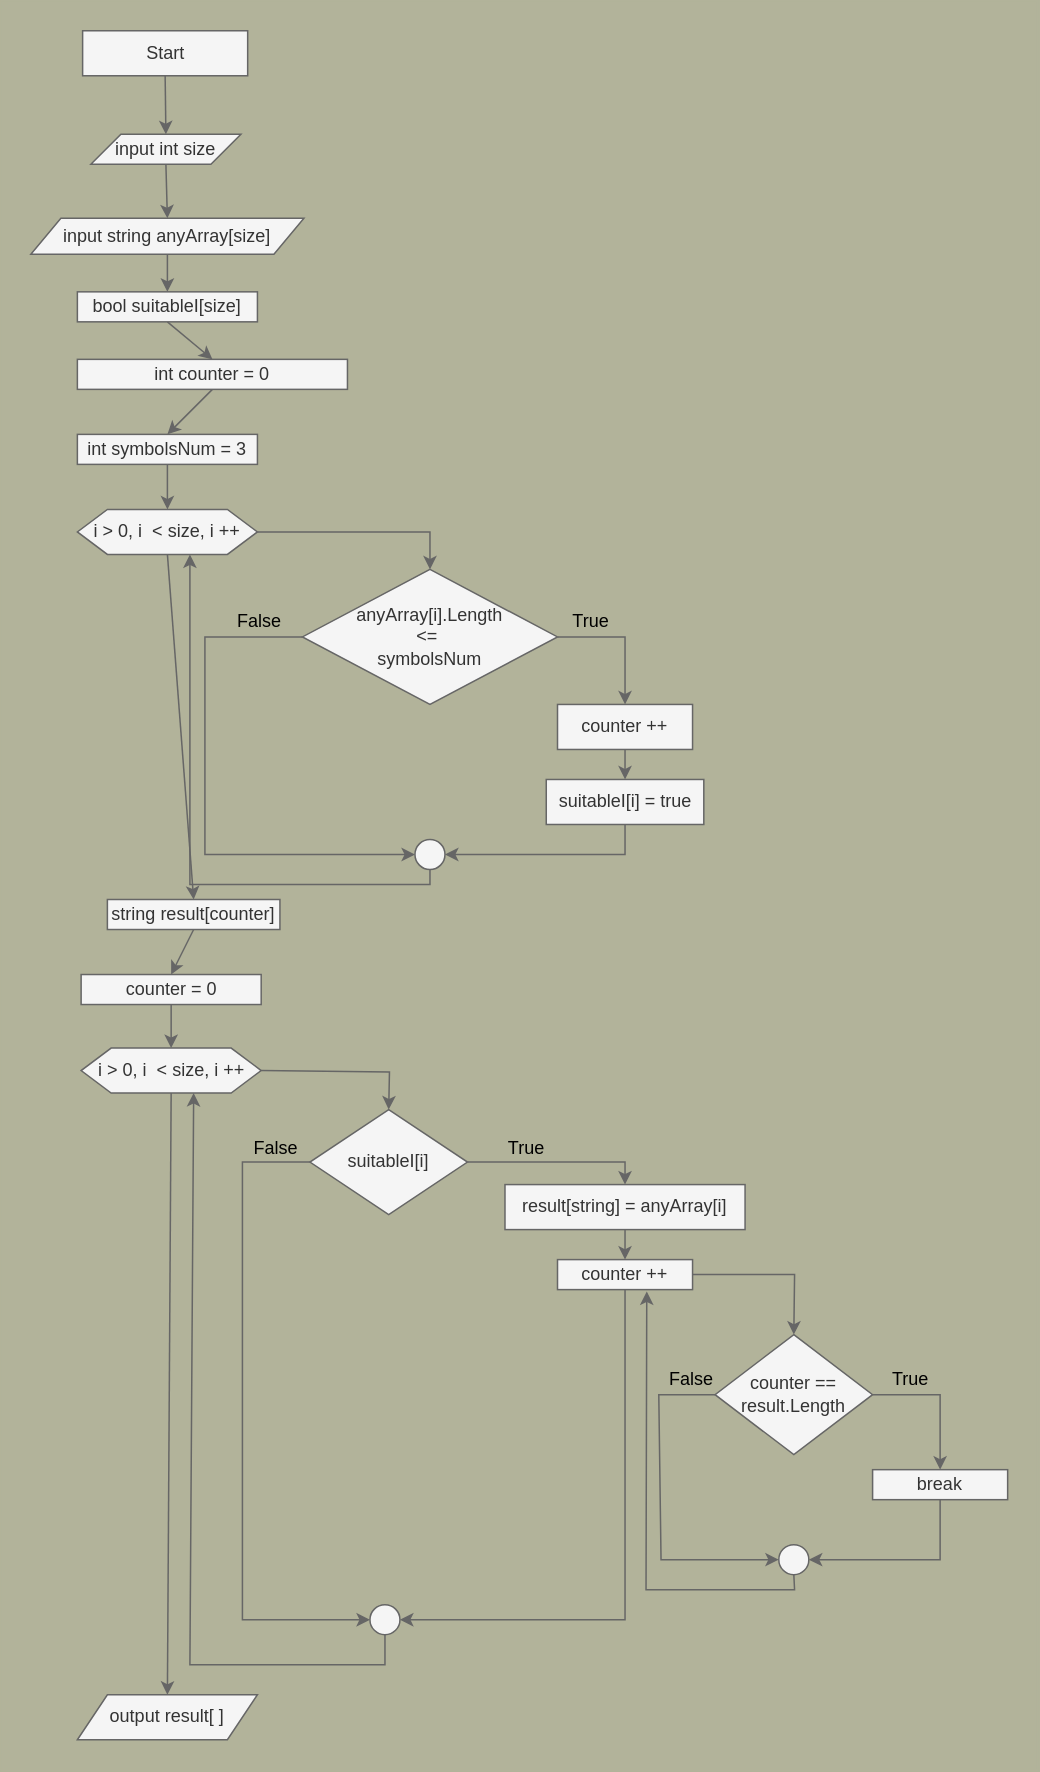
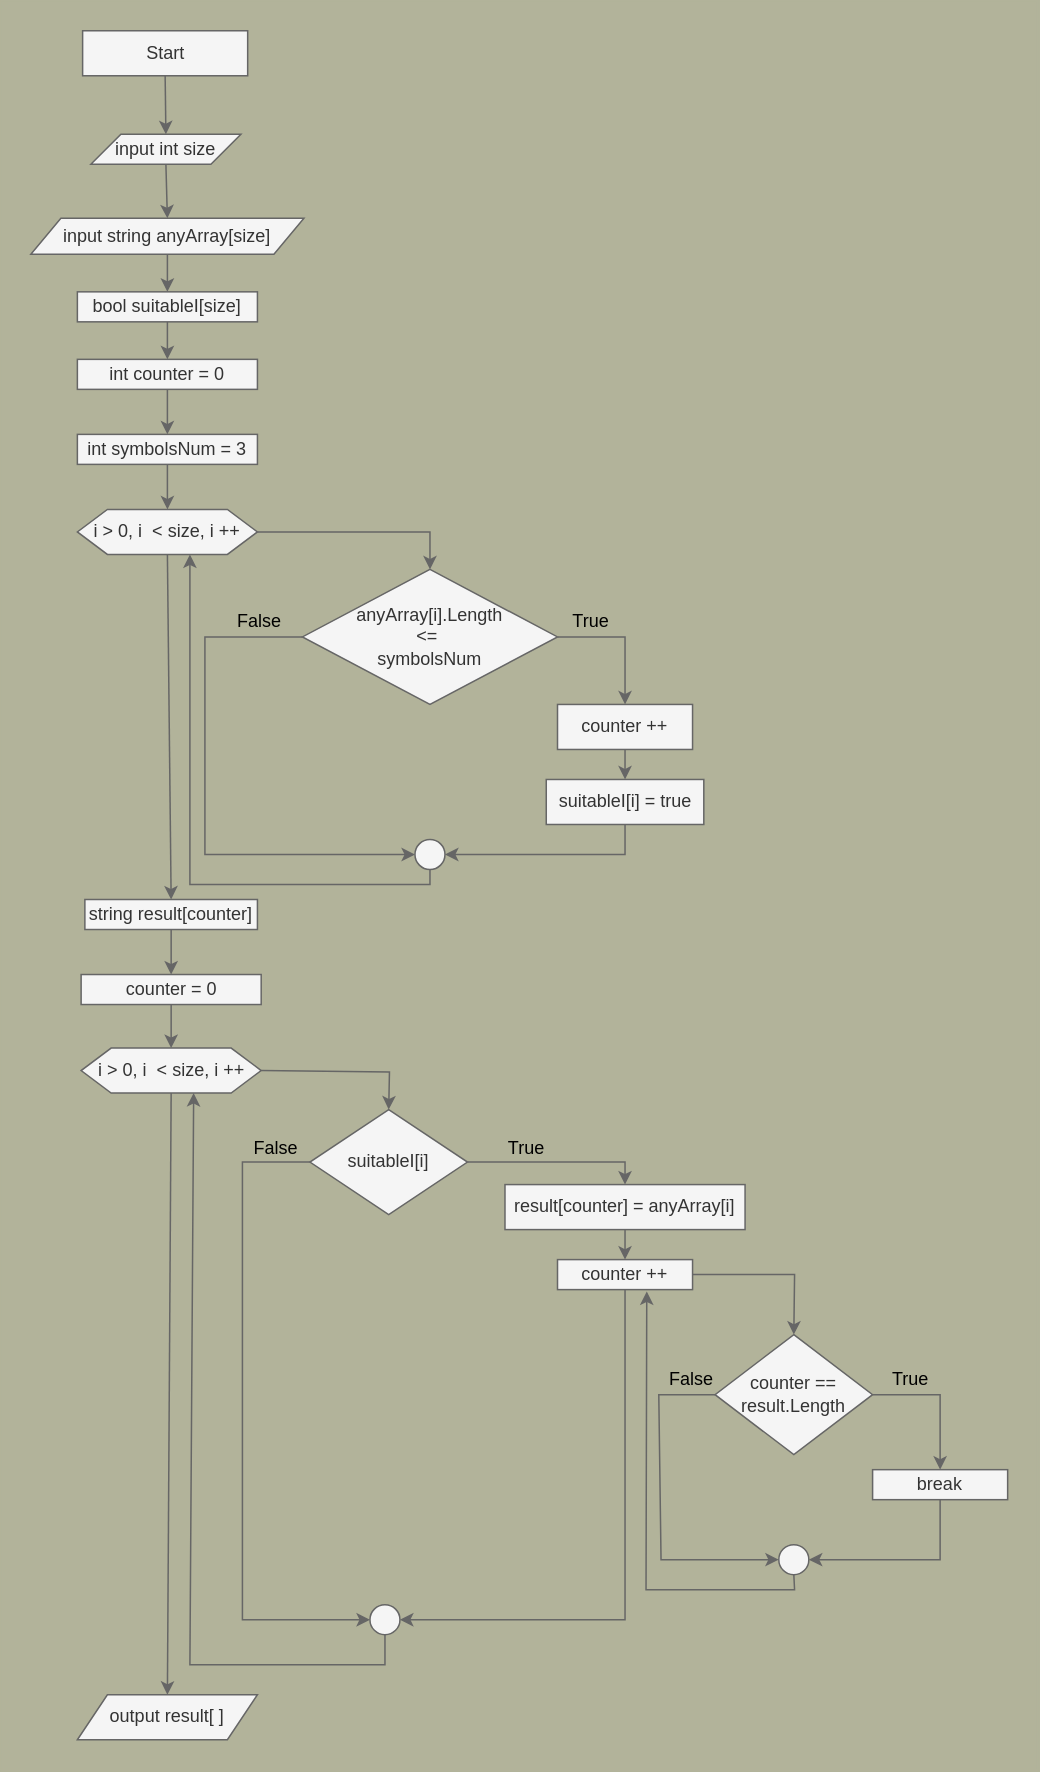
  <mxCell id="0" />
  <mxCell id="1" parent="0" />
  <mxCell id="2" style="edgeStyle=none;html=1;exitX=0.5;exitY=1;exitDx=0;exitDy=0;entryX=0.5;entryY=0;entryDx=0;entryDy=0;rounded=0;fillColor=#f5f5f5;strokeColor=#666666;" edge="1" parent="1" source="3" target="5"><mxGeometry relative="1" as="geometry" /></mxCell>
  <mxCell id="3" value="Start&lt;br&gt;" style="rounded=0;whiteSpace=wrap;html=1;fillColor=#f5f5f5;strokeColor=#666666;fontColor=#333333;" vertex="1" parent="1"><mxGeometry x="54.5" y="20" width="110" height="30" as="geometry" /></mxCell>
  <mxCell id="4" style="edgeStyle=none;html=1;exitX=0.5;exitY=1;exitDx=0;exitDy=0;entryX=0.5;entryY=0;entryDx=0;entryDy=0;strokeColor=#666666;" edge="1" parent="1" source="5" target="57"><mxGeometry relative="1" as="geometry" /></mxCell>
  <mxCell id="5" value="input int size" style="shape=parallelogram;perimeter=parallelogramPerimeter;whiteSpace=wrap;html=1;fixedSize=1;rounded=0;fillColor=#f5f5f5;strokeColor=#666666;fontColor=#333333;" vertex="1" parent="1"><mxGeometry x="60" y="89" width="100" height="20" as="geometry" /></mxCell>
  <mxCell id="6" style="edgeStyle=none;html=1;exitX=0.5;exitY=1;exitDx=0;exitDy=0;entryX=0.5;entryY=0;entryDx=0;entryDy=0;rounded=0;fillColor=#f5f5f5;strokeColor=#666666;" edge="1" parent="1" source="7" target="9"><mxGeometry relative="1" as="geometry" /></mxCell>
  <mxCell id="7" value="bool suitableI[size]" style="rounded=0;whiteSpace=wrap;html=1;fillColor=#f5f5f5;strokeColor=#666666;fontColor=#333333;" vertex="1" parent="1"><mxGeometry x="51" y="194" width="120" height="20" as="geometry" /></mxCell>
  <mxCell id="8" style="edgeStyle=none;html=1;exitX=0.5;exitY=1;exitDx=0;exitDy=0;entryX=0.5;entryY=0;entryDx=0;entryDy=0;rounded=0;fillColor=#f5f5f5;strokeColor=#666666;" edge="1" parent="1" source="9" target="11"><mxGeometry relative="1" as="geometry" /></mxCell>
- <mxCell id="9" value="int counter = 0" style="rounded=0;whiteSpace=wrap;html=1;fillColor=#f5f5f5;strokeColor=#666666;fontColor=#333333;" vertex="1" parent="1"><mxGeometry x="51" y="239" width="180" height="20" as="geometry" /></mxCell>
+ <mxCell id="9" value="int counter = 0" style="rounded=0;whiteSpace=wrap;html=1;fillColor=#f5f5f5;strokeColor=#666666;fontColor=#333333;" vertex="1" parent="1"><mxGeometry x="51" y="239" width="120" height="20" as="geometry" /></mxCell>
  <mxCell id="10" style="edgeStyle=none;html=1;exitX=0.5;exitY=1;exitDx=0;exitDy=0;entryX=0.5;entryY=0;entryDx=0;entryDy=0;rounded=0;fillColor=#f5f5f5;strokeColor=#666666;" edge="1" parent="1" source="11" target="14"><mxGeometry relative="1" as="geometry" /></mxCell>
  <mxCell id="11" value="int symbolsNum = 3" style="rounded=0;whiteSpace=wrap;html=1;fillColor=#f5f5f5;strokeColor=#666666;fontColor=#333333;" vertex="1" parent="1"><mxGeometry x="51" y="289" width="120" height="20" as="geometry" /></mxCell>
  <mxCell id="12" style="edgeStyle=none;html=1;exitX=1;exitY=0.5;exitDx=0;exitDy=0;entryX=0.5;entryY=0;entryDx=0;entryDy=0;rounded=0;fillColor=#f5f5f5;strokeColor=#666666;" edge="1" parent="1" source="14" target="16"><mxGeometry relative="1" as="geometry"><Array as="points"><mxPoint x="286" y="354" /></Array></mxGeometry></mxCell>
  <mxCell id="13" style="edgeStyle=none;html=1;exitX=0.5;exitY=1;exitDx=0;exitDy=0;entryX=0.5;entryY=0;entryDx=0;entryDy=0;rounded=0;fillColor=#f5f5f5;strokeColor=#666666;" edge="1" parent="1" source="14" target="26"><mxGeometry relative="1" as="geometry" /></mxCell>
  <mxCell id="14" value="i &amp;gt; 0, i&amp;nbsp; &amp;lt; size, i ++" style="shape=hexagon;perimeter=hexagonPerimeter2;whiteSpace=wrap;html=1;fixedSize=1;rounded=0;fillColor=#f5f5f5;strokeColor=#666666;fontColor=#333333;" vertex="1" parent="1"><mxGeometry x="51" y="339" width="120" height="30" as="geometry" /></mxCell>
  <mxCell id="15" style="edgeStyle=none;html=1;exitX=1;exitY=0.5;exitDx=0;exitDy=0;entryX=0.5;entryY=0;entryDx=0;entryDy=0;rounded=0;fillColor=#f5f5f5;strokeColor=#666666;" edge="1" parent="1" source="16"><mxGeometry relative="1" as="geometry"><mxPoint x="416" y="469" as="targetPoint" /><Array as="points"><mxPoint x="416" y="424" /></Array></mxGeometry></mxCell>
  <mxCell id="16" value="anyArray[i].Length&lt;br&gt;&amp;lt;=&amp;nbsp;&lt;br&gt;symbolsNum" style="rhombus;whiteSpace=wrap;html=1;rounded=0;fillColor=#f5f5f5;strokeColor=#666666;fontColor=#333333;" vertex="1" parent="1"><mxGeometry x="201" y="379" width="170" height="90" as="geometry" /></mxCell>
  <mxCell id="17" style="edgeStyle=none;html=1;exitX=0.5;exitY=1;exitDx=0;exitDy=0;entryX=0.5;entryY=0;entryDx=0;entryDy=0;rounded=0;fillColor=#f5f5f5;strokeColor=#666666;" edge="1" parent="1"><mxGeometry relative="1" as="geometry"><mxPoint x="416" y="479" as="sourcePoint" /><mxPoint x="416" y="499" as="targetPoint" /></mxGeometry></mxCell>
  <mxCell id="18" style="edgeStyle=none;html=1;exitX=0.5;exitY=1;exitDx=0;exitDy=0;entryX=0.5;entryY=0;entryDx=0;entryDy=0;strokeColor=#666666;" edge="1" parent="1" source="19" target="20"><mxGeometry relative="1" as="geometry" /></mxCell>
  <mxCell id="19" value="counter ++" style="rounded=0;whiteSpace=wrap;html=1;fillColor=#f5f5f5;strokeColor=#666666;fontColor=#333333;" vertex="1" parent="1"><mxGeometry x="371" y="469" width="90" height="30" as="geometry" /></mxCell>
  <mxCell id="20" value="suitableI[i] = true" style="rounded=0;whiteSpace=wrap;html=1;fillColor=#f5f5f5;strokeColor=#666666;fontColor=#333333;" vertex="1" parent="1"><mxGeometry x="363.5" y="519" width="105" height="30" as="geometry" /></mxCell>
  <mxCell id="21" style="edgeStyle=none;html=1;exitX=0.5;exitY=1;exitDx=0;exitDy=0;entryX=0.625;entryY=1;entryDx=0;entryDy=0;rounded=0;fillColor=#f5f5f5;strokeColor=#666666;" edge="1" parent="1" source="22" target="14"><mxGeometry relative="1" as="geometry"><Array as="points"><mxPoint x="286" y="589" /><mxPoint x="126" y="589" /></Array></mxGeometry></mxCell>
  <mxCell id="22" value="" style="ellipse;whiteSpace=wrap;html=1;aspect=fixed;rounded=0;fillColor=#f5f5f5;strokeColor=#666666;fontColor=#333333;" vertex="1" parent="1"><mxGeometry x="276" y="559" width="20" height="20" as="geometry" /></mxCell>
  <mxCell id="23" style="edgeStyle=none;html=1;exitX=0.5;exitY=1;exitDx=0;exitDy=0;entryX=1;entryY=0.5;entryDx=0;entryDy=0;rounded=0;fillColor=#f5f5f5;strokeColor=#666666;" edge="1" parent="1" target="22"><mxGeometry relative="1" as="geometry"><mxPoint x="416" y="549" as="sourcePoint" /><mxPoint x="296" y="589" as="targetPoint" /><Array as="points"><mxPoint x="416" y="569" /></Array></mxGeometry></mxCell>
  <mxCell id="24" style="edgeStyle=none;html=1;exitX=0;exitY=0.5;exitDx=0;exitDy=0;rounded=0;fillColor=#f5f5f5;strokeColor=#666666;" edge="1" parent="1" source="16" target="22"><mxGeometry relative="1" as="geometry"><mxPoint x="201" y="424" as="sourcePoint" /><mxPoint x="276.938" y="584.771" as="targetPoint" /><Array as="points"><mxPoint x="136" y="424" /><mxPoint x="136" y="519" /><mxPoint x="136" y="569" /></Array></mxGeometry></mxCell>
  <mxCell id="25" style="edgeStyle=none;html=1;exitX=0.5;exitY=1;exitDx=0;exitDy=0;entryX=0.5;entryY=0;entryDx=0;entryDy=0;rounded=0;fillColor=#f5f5f5;strokeColor=#666666;" edge="1" parent="1" source="26" target="28"><mxGeometry relative="1" as="geometry" /></mxCell>
- <mxCell id="26" value="string result[counter]" style="rounded=0;whiteSpace=wrap;html=1;fillColor=#f5f5f5;strokeColor=#666666;fontColor=#333333;" vertex="1" parent="1"><mxGeometry x="71" y="599" width="115" height="20" as="geometry" /></mxCell>
+ <mxCell id="26" value="string result[counter]" style="rounded=0;whiteSpace=wrap;html=1;fillColor=#f5f5f5;strokeColor=#666666;fontColor=#333333;" vertex="1" parent="1"><mxGeometry x="56" y="599" width="115" height="20" as="geometry" /></mxCell>
  <mxCell id="27" style="edgeStyle=none;html=1;exitX=0.5;exitY=1;exitDx=0;exitDy=0;rounded=0;fillColor=#f5f5f5;strokeColor=#666666;" edge="1" parent="1" source="28" target="31"><mxGeometry relative="1" as="geometry" /></mxCell>
  <mxCell id="28" value="counter = 0" style="rounded=0;whiteSpace=wrap;html=1;fillColor=#f5f5f5;strokeColor=#666666;fontColor=#333333;" vertex="1" parent="1"><mxGeometry x="53.5" y="649" width="120" height="20" as="geometry" /></mxCell>
  <mxCell id="29" style="edgeStyle=none;html=1;exitX=1;exitY=0.5;exitDx=0;exitDy=0;entryX=0.5;entryY=0;entryDx=0;entryDy=0;rounded=0;fillColor=#f5f5f5;strokeColor=#666666;" edge="1" parent="1" source="31" target="33"><mxGeometry relative="1" as="geometry"><Array as="points"><mxPoint x="259" y="714" /></Array></mxGeometry></mxCell>
  <mxCell id="30" style="edgeStyle=none;html=1;exitX=0.5;exitY=1;exitDx=0;exitDy=0;entryX=0.5;entryY=0;entryDx=0;entryDy=0;rounded=0;fillColor=#f5f5f5;strokeColor=#666666;" edge="1" parent="1" source="31" target="49"><mxGeometry relative="1" as="geometry" /></mxCell>
  <mxCell id="31" value="i &amp;gt; 0, i&amp;nbsp; &amp;lt; size, i ++" style="shape=hexagon;perimeter=hexagonPerimeter2;whiteSpace=wrap;html=1;fixedSize=1;rounded=0;fillColor=#f5f5f5;strokeColor=#666666;fontColor=#333333;" vertex="1" parent="1"><mxGeometry x="53.5" y="698" width="120" height="30" as="geometry" /></mxCell>
  <mxCell id="32" style="edgeStyle=none;html=1;exitX=1;exitY=0.5;exitDx=0;exitDy=0;entryX=0.5;entryY=0;entryDx=0;entryDy=0;rounded=0;fillColor=#f5f5f5;strokeColor=#666666;" edge="1" parent="1" source="33" target="38"><mxGeometry relative="1" as="geometry"><Array as="points"><mxPoint x="416" y="774" /></Array></mxGeometry></mxCell>
  <mxCell id="33" value="suitableI[i]" style="rhombus;whiteSpace=wrap;html=1;rounded=0;fillColor=#f5f5f5;strokeColor=#666666;fontColor=#333333;" vertex="1" parent="1"><mxGeometry x="206" y="739" width="105" height="70" as="geometry" /></mxCell>
  <mxCell id="34" style="edgeStyle=none;html=1;exitX=1;exitY=0.5;exitDx=0;exitDy=0;entryX=0.5;entryY=0;entryDx=0;entryDy=0;rounded=0;fillColor=#f5f5f5;strokeColor=#666666;" edge="1" parent="1" source="36" target="40"><mxGeometry relative="1" as="geometry"><Array as="points"><mxPoint x="529" y="849" /></Array></mxGeometry></mxCell>
  <mxCell id="35" style="edgeStyle=none;html=1;exitX=0.5;exitY=1;exitDx=0;exitDy=0;entryX=1;entryY=0.5;entryDx=0;entryDy=0;rounded=0;fillColor=#f5f5f5;strokeColor=#666666;" edge="1" parent="1" source="36" target="48"><mxGeometry relative="1" as="geometry"><Array as="points"><mxPoint x="416" y="1079" /></Array></mxGeometry></mxCell>
  <mxCell id="36" value="counter ++" style="rounded=0;whiteSpace=wrap;html=1;fillColor=#f5f5f5;strokeColor=#666666;fontColor=#333333;" vertex="1" parent="1"><mxGeometry x="371" y="839" width="90" height="20" as="geometry" /></mxCell>
  <mxCell id="37" style="edgeStyle=none;html=1;exitX=0.5;exitY=1;exitDx=0;exitDy=0;entryX=0.5;entryY=0;entryDx=0;entryDy=0;rounded=0;fillColor=#f5f5f5;strokeColor=#666666;" edge="1" parent="1" source="38" target="36"><mxGeometry relative="1" as="geometry" /></mxCell>
- <mxCell id="38" value="result[string] = anyArray[i]" style="rounded=0;whiteSpace=wrap;html=1;fillColor=#f5f5f5;strokeColor=#666666;fontColor=#333333;" vertex="1" parent="1"><mxGeometry x="336" y="789" width="160" height="30" as="geometry" /></mxCell>
+ <mxCell id="38" value="result[counter] = anyArray[i]" style="rounded=0;whiteSpace=wrap;html=1;fillColor=#f5f5f5;strokeColor=#666666;fontColor=#333333;" vertex="1" parent="1"><mxGeometry x="336" y="789" width="160" height="30" as="geometry" /></mxCell>
  <mxCell id="39" style="edgeStyle=none;html=1;exitX=1;exitY=0.5;exitDx=0;exitDy=0;entryX=0.5;entryY=0;entryDx=0;entryDy=0;rounded=0;fillColor=#f5f5f5;strokeColor=#666666;" edge="1" parent="1" source="40" target="42"><mxGeometry relative="1" as="geometry"><Array as="points"><mxPoint x="626" y="929" /></Array></mxGeometry></mxCell>
  <mxCell id="40" value="counter == result.Length" style="rhombus;whiteSpace=wrap;html=1;rounded=0;fillColor=#f5f5f5;strokeColor=#666666;fontColor=#333333;" vertex="1" parent="1"><mxGeometry x="476" y="889" width="105" height="80" as="geometry" /></mxCell>
  <mxCell id="41" style="edgeStyle=none;html=1;exitX=0.5;exitY=1;exitDx=0;exitDy=0;entryX=1;entryY=0.5;entryDx=0;entryDy=0;rounded=0;fillColor=#f5f5f5;strokeColor=#666666;" edge="1" parent="1" source="42" target="44"><mxGeometry relative="1" as="geometry"><mxPoint x="576" y="1029" as="targetPoint" /><Array as="points"><mxPoint x="626" y="1039" /></Array></mxGeometry></mxCell>
  <mxCell id="42" value="break" style="rounded=0;whiteSpace=wrap;html=1;fillColor=#f5f5f5;strokeColor=#666666;fontColor=#333333;" vertex="1" parent="1"><mxGeometry x="581" y="979" width="90" height="20" as="geometry" /></mxCell>
  <mxCell id="43" style="edgeStyle=none;html=1;exitX=0.5;exitY=1;exitDx=0;exitDy=0;entryX=0.661;entryY=1.06;entryDx=0;entryDy=0;entryPerimeter=0;rounded=0;fillColor=#f5f5f5;strokeColor=#666666;" edge="1" parent="1" source="44" target="36"><mxGeometry relative="1" as="geometry"><Array as="points"><mxPoint x="529" y="1059" /><mxPoint x="430" y="1059" /></Array></mxGeometry></mxCell>
  <mxCell id="44" value="" style="ellipse;whiteSpace=wrap;html=1;aspect=fixed;rounded=0;fillColor=#f5f5f5;strokeColor=#666666;fontColor=#333333;" vertex="1" parent="1"><mxGeometry x="518.5" y="1029" width="20" height="20" as="geometry" /></mxCell>
  <mxCell id="45" style="edgeStyle=none;html=1;exitX=0;exitY=0.5;exitDx=0;exitDy=0;entryX=0;entryY=0.5;entryDx=0;entryDy=0;rounded=0;fillColor=#f5f5f5;strokeColor=#666666;" edge="1" parent="1" source="40" target="44"><mxGeometry relative="1" as="geometry"><mxPoint x="393.5" y="929" as="sourcePoint" /><mxPoint x="516" y="1039" as="targetPoint" /><Array as="points"><mxPoint x="438.5" y="929" /><mxPoint x="440" y="1039" /></Array></mxGeometry></mxCell>
  <mxCell id="46" style="edgeStyle=none;html=1;exitX=0;exitY=0.5;exitDx=0;exitDy=0;entryX=0;entryY=0.5;entryDx=0;entryDy=0;rounded=0;fillColor=#f5f5f5;strokeColor=#666666;" edge="1" parent="1" source="33" target="48"><mxGeometry relative="1" as="geometry"><mxPoint x="66" y="774" as="sourcePoint" /><mxPoint x="161" y="1079" as="targetPoint" /><Array as="points"><mxPoint x="161" y="774" /><mxPoint x="161" y="1079" /></Array></mxGeometry></mxCell>
  <mxCell id="47" style="edgeStyle=none;html=1;exitX=0.5;exitY=1;exitDx=0;exitDy=0;entryX=0.625;entryY=1;entryDx=0;entryDy=0;rounded=0;fillColor=#f5f5f5;strokeColor=#666666;" edge="1" parent="1" source="48" target="31"><mxGeometry relative="1" as="geometry"><Array as="points"><mxPoint x="256" y="1109" /><mxPoint x="126" y="1109" /></Array></mxGeometry></mxCell>
  <mxCell id="48" value="" style="ellipse;whiteSpace=wrap;html=1;aspect=fixed;rounded=0;fillColor=#f5f5f5;strokeColor=#666666;fontColor=#333333;" vertex="1" parent="1"><mxGeometry x="246" y="1069" width="20" height="20" as="geometry" /></mxCell>
  <mxCell id="49" value="output result[ ]" style="shape=parallelogram;perimeter=parallelogramPerimeter;whiteSpace=wrap;html=1;fixedSize=1;rounded=0;fillColor=#f5f5f5;strokeColor=#666666;fontColor=#333333;" vertex="1" parent="1"><mxGeometry x="51" y="1129" width="120" height="30" as="geometry" /></mxCell>
  <mxCell id="50" value="True" style="text;html=1;align=center;verticalAlign=middle;resizable=0;points=[];autosize=1;strokeColor=none;fillColor=none;" vertex="1" parent="1"><mxGeometry x="371" y="401" width="43" height="26" as="geometry" /></mxCell>
  <mxCell id="51" value="False" style="text;html=1;align=center;verticalAlign=middle;resizable=0;points=[];autosize=1;strokeColor=none;fillColor=none;" vertex="1" parent="1"><mxGeometry x="148" y="401" width="47" height="26" as="geometry" /></mxCell>
  <mxCell id="52" value="False" style="text;html=1;align=center;verticalAlign=middle;resizable=0;points=[];autosize=1;strokeColor=none;fillColor=none;" vertex="1" parent="1"><mxGeometry x="159" y="752" width="47" height="26" as="geometry" /></mxCell>
  <mxCell id="53" value="True" style="text;html=1;align=center;verticalAlign=middle;resizable=0;points=[];autosize=1;strokeColor=none;fillColor=none;" vertex="1" parent="1"><mxGeometry x="328" y="752" width="43" height="26" as="geometry" /></mxCell>
  <mxCell id="54" value="True" style="text;html=1;align=center;verticalAlign=middle;resizable=0;points=[];autosize=1;strokeColor=none;fillColor=none;" vertex="1" parent="1"><mxGeometry x="584" y="906" width="43" height="26" as="geometry" /></mxCell>
  <mxCell id="55" value="False" style="text;html=1;align=center;verticalAlign=middle;resizable=0;points=[];autosize=1;strokeColor=none;fillColor=none;" vertex="1" parent="1"><mxGeometry x="436" y="906" width="47" height="26" as="geometry" /></mxCell>
  <mxCell id="56" style="edgeStyle=none;html=1;exitX=0.5;exitY=1;exitDx=0;exitDy=0;entryX=0.5;entryY=0;entryDx=0;entryDy=0;strokeColor=#666666;" edge="1" parent="1" source="57" target="7"><mxGeometry relative="1" as="geometry" /></mxCell>
  <mxCell id="57" value="input string anyArray[size]" style="shape=parallelogram;perimeter=parallelogramPerimeter;whiteSpace=wrap;html=1;fixedSize=1;rounded=0;fillColor=#f5f5f5;strokeColor=#666666;fontColor=#333333;" vertex="1" parent="1"><mxGeometry x="20" y="145" width="182" height="24" as="geometry" /></mxCell>
